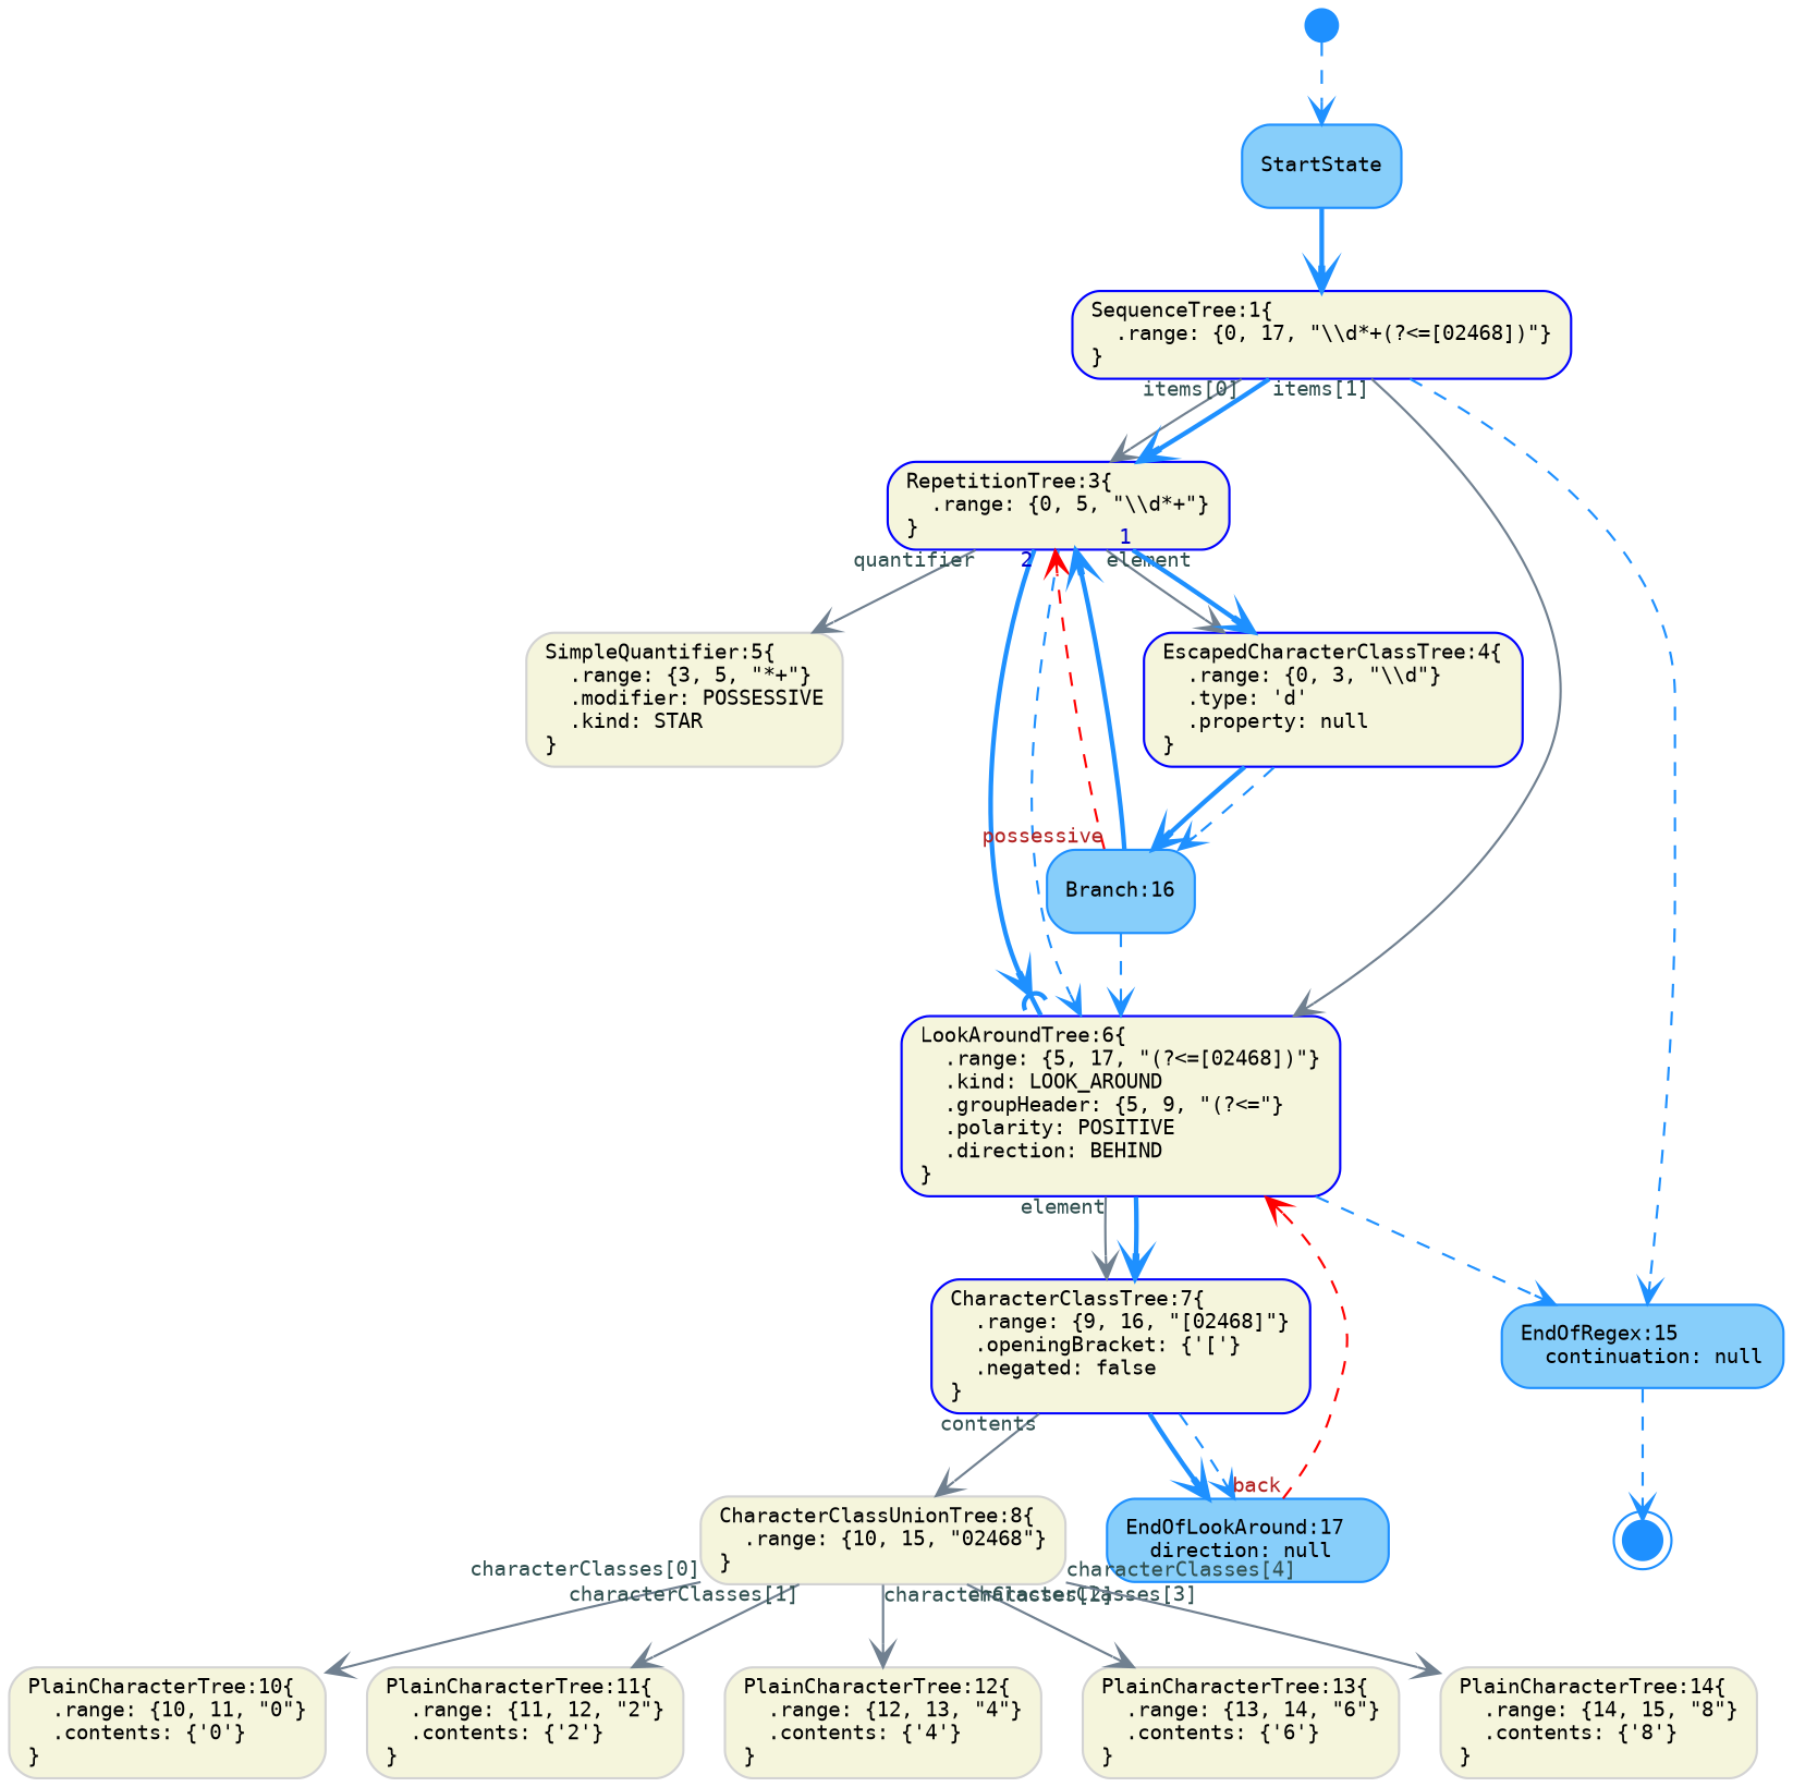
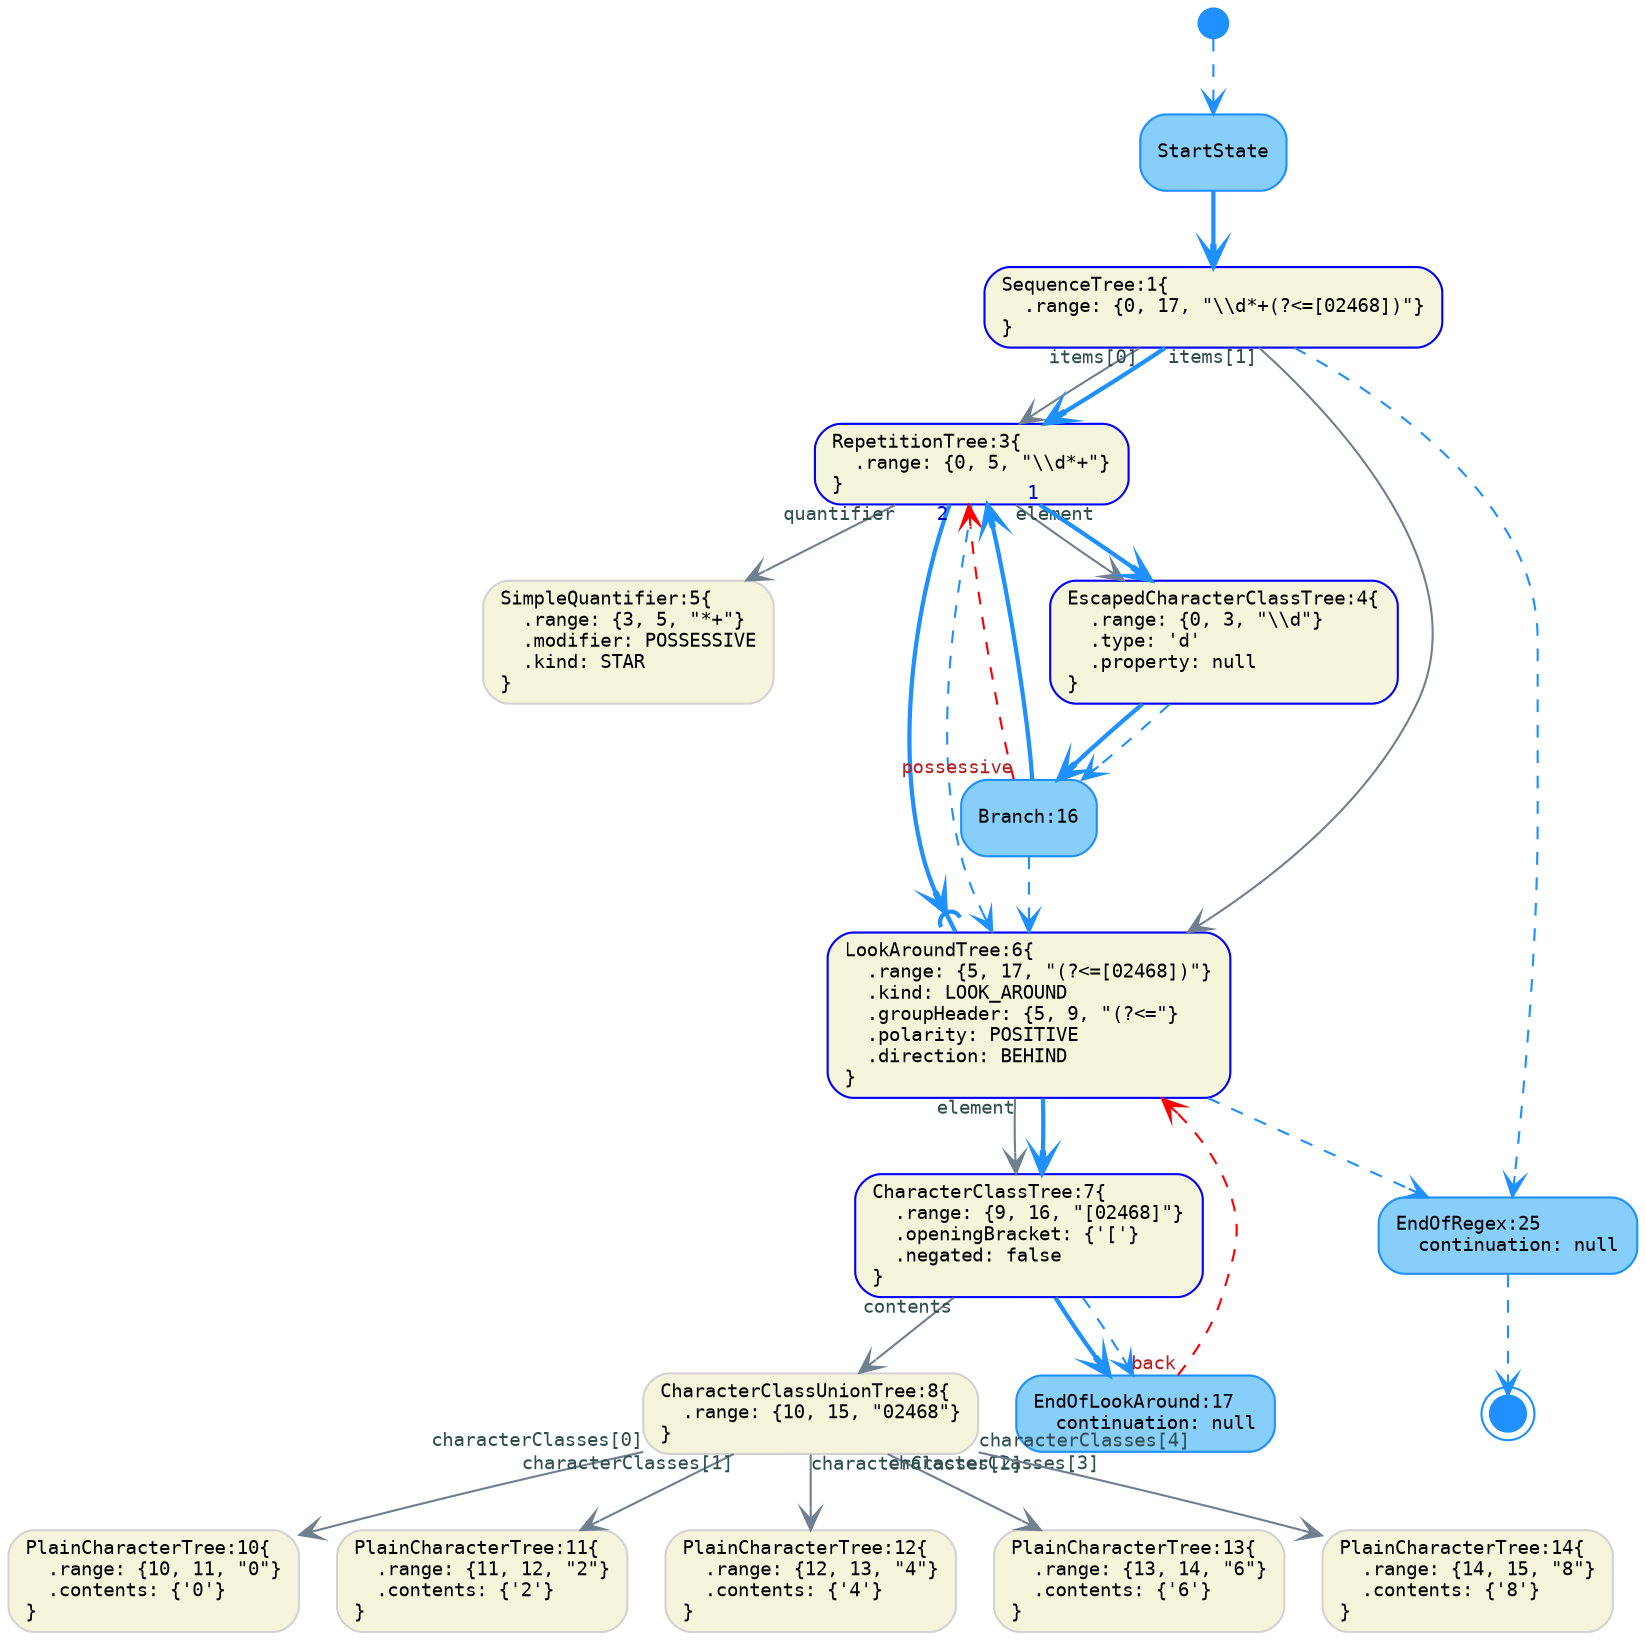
  digraph {
    fontname=Monospace
    fontsize=11
    rankdir=TB
    node [color=LightGray fillcolor=Beige fixedsize=false fontname=Monospace fontsize=9 shape=box style="rounded,filled"]
    edge [arrowhead=vee arrowtail=none color=DodgerBlue dir=both fontcolor=MediumBlue fontname=Monospace fontsize=9 style=solid]
    n1 [color=Blue label="SequenceTree:1\{\l  .range: \{0, 17, \"\\\\d*+(?<=[02468])\"\}\l\}\l" width=0.75]
    n2 [color=Blue label="RepetitionTree:3\{\l  .range: \{0, 5, \"\\\\d*+\"\}\l\}\l" width=0.75]
    n3 [color=Blue label="LookAroundTree:6\{\l  .range: \{5, 17, \"(?<=[02468])\"\}\l  .kind: LOOK_AROUND\l  .groupHeader: \{5, 9, \"(?<=\"\}\l  .polarity: POSITIVE\l  .direction: BEHIND\l\}\l" width=0.75]
-   n4 [color=DodgerBlue fillcolor=LightSkyBlue label="EndOfRegex:15\l  continuation: null\l" width=0.75]
+   n4 [color=DodgerBlue fillcolor=LightSkyBlue label="EndOfRegex:25\l  continuation: null\l" width=0.75]
    n5 [color=Blue label="EscapedCharacterClassTree:4\{\l  .range: \{0, 3, \"\\\\d\"\}\l  .type: 'd'\l  .property: null\l\}\l" width=0.75]
    n6 [label="SimpleQuantifier:5\{\l  .range: \{3, 5, \"*+\"\}\l  .modifier: POSSESSIVE\l  .kind: STAR\l\}\l" width=0.75]
    n7 [color=Blue label="CharacterClassTree:7\{\l  .range: \{9, 16, \"[02468]\"\}\l  .openingBracket: \{'['\}\l  .negated: false\l\}\l" width=0.75]
    n8 [color=DodgerBlue fillcolor=DodgerBlue fixedsize=true label="\l" shape=doublecircle width=0.12]
    n9 [color=DodgerBlue fillcolor=LightSkyBlue label="Branch:16\l" width=0.75]
    n10 [label="CharacterClassUnionTree:8\{\l  .range: \{10, 15, \"02468\"\}\l\}\l" width=0.75]
-   n11 [color=DodgerBlue fillcolor=LightSkyBlue label="EndOfLookAround:17\l  direction: null\l" width=0.75]
+   n11 [color=DodgerBlue fillcolor=LightSkyBlue label="EndOfLookAround:17\l  continuation: null\l" width=0.75]
    n12 [label="PlainCharacterTree:10\{\l  .range: \{10, 11, \"0\"\}\l  .contents: \{'0'\}\l\}\l" width=0.75]
    n13 [label="PlainCharacterTree:11\{\l  .range: \{11, 12, \"2\"\}\l  .contents: \{'2'\}\l\}\l" width=0.75]
    n14 [label="PlainCharacterTree:12\{\l  .range: \{12, 13, \"4\"\}\l  .contents: \{'4'\}\l\}\l" width=0.75]
    n15 [label="PlainCharacterTree:13\{\l  .range: \{13, 14, \"6\"\}\l  .contents: \{'6'\}\l\}\l" width=0.75]
    n16 [label="PlainCharacterTree:14\{\l  .range: \{14, 15, \"8\"\}\l  .contents: \{'8'\}\l\}\l" width=0.75]
    n17 [color=DodgerBlue fillcolor=LightSkyBlue label="StartState\l" width=0.75]
    n18 [color=DodgerBlue fillcolor=DodgerBlue fixedsize=true label="\l" shape=circle width=0.20]
    n1 -> n2 [color=SlateGray fontcolor=DarkSlateGray taillabel="items[0]"]
    n1 -> n2 [style=bold]
    n1 -> n3 [color=SlateGray fontcolor=DarkSlateGray taillabel="items[1]"]
    n1 -> n4 [style=dashed]
    n2 -> n3 [arrowhead=icurvevee style=bold taillabel=2]
    n2 -> n3 [style=dashed]
    n2 -> n5 [color=SlateGray fontcolor=DarkSlateGray taillabel=element]
    n2 -> n5 [style=bold taillabel=1]
    n2 -> n6 [color=SlateGray fontcolor=DarkSlateGray taillabel=quantifier]
    n3 -> n4 [style=dashed]
    n3 -> n7 [color=SlateGray fontcolor=DarkSlateGray taillabel=element]
    n3 -> n7 [style=bold]
    n4 -> n8 [style=dashed]
    n5 -> n9 [style=bold]
    n5 -> n9 [style=dashed]
    n7 -> n10 [color=SlateGray fontcolor=DarkSlateGray taillabel=contents]
    n7 -> n11 [style=bold]
    n7 -> n11 [style=dashed]
    n9 -> n2 [color=Red fontcolor=Firebrick style=dashed taillabel=possessive]
    n9 -> n2 [style=bold]
    n9 -> n3 [style=dashed]
    n10 -> n12 [color=SlateGray fontcolor=DarkSlateGray taillabel="characterClasses[0]"]
    n10 -> n13 [color=SlateGray fontcolor=DarkSlateGray taillabel="characterClasses[1]"]
    n10 -> n14 [color=SlateGray fontcolor=DarkSlateGray taillabel="characterClasses[2]"]
    n10 -> n15 [color=SlateGray fontcolor=DarkSlateGray taillabel="characterClasses[3]"]
    n10 -> n16 [color=SlateGray fontcolor=DarkSlateGray taillabel="characterClasses[4]"]
    n11 -> n3 [color=Red fontcolor=Firebrick style=dashed taillabel=back]
    n17 -> n1 [style=bold]
    n18 -> n17 [style=dashed]
  }
